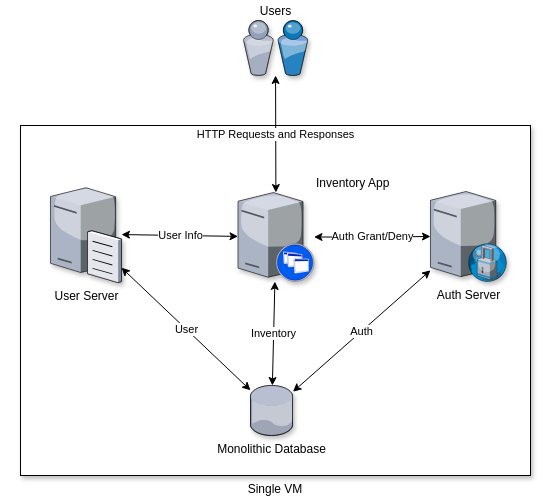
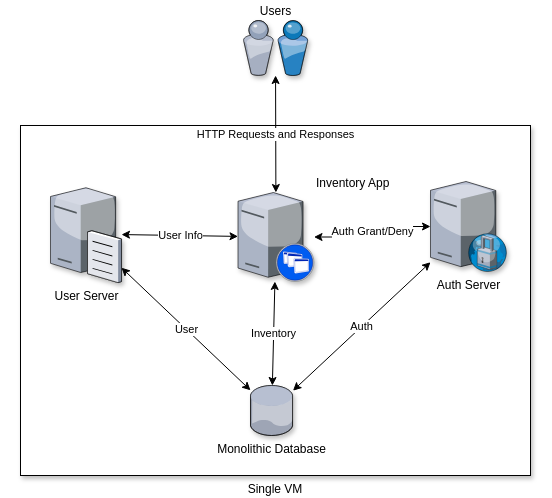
  <mxCell id="0" />
  <mxCell id="1" parent="0" />
  <mxCell id="2" value="Single VM" style="rounded=0;whiteSpace=wrap;html=1;shadow=1;strokeColor=#000000;fillColor=#ffffff;labelPosition=center;verticalLabelPosition=bottom;align=center;verticalAlign=top;" vertex="1" parent="1"><mxGeometry x="20" y="125" width="510" height="350" as="geometry" /></mxCell>
  <mxCell id="3" value="HTTP Requests and Responses" style="edgeStyle=none;rounded=0;orthogonalLoop=1;jettySize=auto;html=1;startArrow=classic;startFill=1;" edge="1" parent="1" source="4" target="13"><mxGeometry relative="1" as="geometry"><mxPoint x="720" y="45.616" as="targetPoint" /></mxGeometry></mxCell>
  <mxCell id="4" value="Users" style="verticalLabelPosition=top;aspect=fixed;html=1;verticalAlign=bottom;strokeColor=none;align=center;outlineConnect=0;shape=mxgraph.citrix.users;shadow=1;labelPosition=center;" vertex="1" parent="1"><mxGeometry x="242.75" y="20" width="64.5" height="55" as="geometry" /></mxCell>
  <mxCell id="5" value="Inventory" style="edgeStyle=none;rounded=0;orthogonalLoop=1;jettySize=auto;html=1;startArrow=classic;startFill=1;" edge="1" parent="1" source="6" target="13"><mxGeometry relative="1" as="geometry"><mxPoint x="280" y="192" as="targetPoint" /></mxGeometry></mxCell>
  <mxCell id="6" value="Monolithic Database" style="verticalLabelPosition=bottom;aspect=fixed;html=1;verticalAlign=top;strokeColor=none;align=center;outlineConnect=0;shape=mxgraph.citrix.database;shadow=1;" vertex="1" parent="1"><mxGeometry x="250" y="385" width="42.5" height="50" as="geometry" /></mxCell>
  <mxCell id="7" value="Auth" style="edgeStyle=none;rounded=0;orthogonalLoop=1;jettySize=auto;html=1;startArrow=classic;startFill=1;" edge="1" parent="1" source="8" target="6"><mxGeometry relative="1" as="geometry" /></mxCell>
- <mxCell id="8" value="Auth Server" style="verticalLabelPosition=bottom;aspect=fixed;html=1;verticalAlign=top;strokeColor=none;align=center;outlineConnect=0;shape=mxgraph.citrix.proxy_server;fillColor=#ffffff;shadow=1;" vertex="1" parent="1"><mxGeometry x="430" y="191" width="76.5" height="90" as="geometry" /></mxCell>
+ <mxCell id="8" value="Auth Server" style="verticalLabelPosition=bottom;aspect=fixed;html=1;verticalAlign=top;strokeColor=none;align=center;outlineConnect=0;shape=mxgraph.citrix.proxy_server;fillColor=#ffffff;shadow=1;" vertex="1" parent="1"><mxGeometry x="430" y="181" width="76.5" height="90" as="geometry" /></mxCell>
  <mxCell id="9" value="User" style="edgeStyle=none;rounded=0;orthogonalLoop=1;jettySize=auto;html=1;startArrow=classic;startFill=1;" edge="1" parent="1" source="10" target="6"><mxGeometry relative="1" as="geometry" /></mxCell>
  <mxCell id="10" value="User Server" style="verticalLabelPosition=bottom;aspect=fixed;html=1;verticalAlign=top;strokeColor=none;align=center;outlineConnect=0;shape=mxgraph.citrix.file_server;fillColor=#ffffff;shadow=1;" vertex="1" parent="1"><mxGeometry x="50" y="185" width="71" height="97" as="geometry" /></mxCell>
  <mxCell id="11" value="Auth Grant/Deny" style="edgeStyle=orthogonalEdgeStyle;rounded=0;orthogonalLoop=1;jettySize=auto;html=1;startArrow=classic;startFill=1;" edge="1" parent="1" source="13" target="8"><mxGeometry relative="1" as="geometry" /></mxCell>
  <mxCell id="12" value="User Info" style="rounded=0;orthogonalLoop=1;jettySize=auto;html=1;startArrow=classic;startFill=1;" edge="1" parent="1" source="13" target="10"><mxGeometry relative="1" as="geometry" /></mxCell>
  <mxCell id="13" value="Inventory App" style="verticalLabelPosition=top;aspect=fixed;html=1;verticalAlign=bottom;strokeColor=none;align=left;outlineConnect=0;shape=mxgraph.citrix.xenapp_server;fillColor=#ffffff;shadow=1;labelPosition=right;" vertex="1" parent="1"><mxGeometry x="237.5" y="192" width="76" height="89" as="geometry" /></mxCell>
